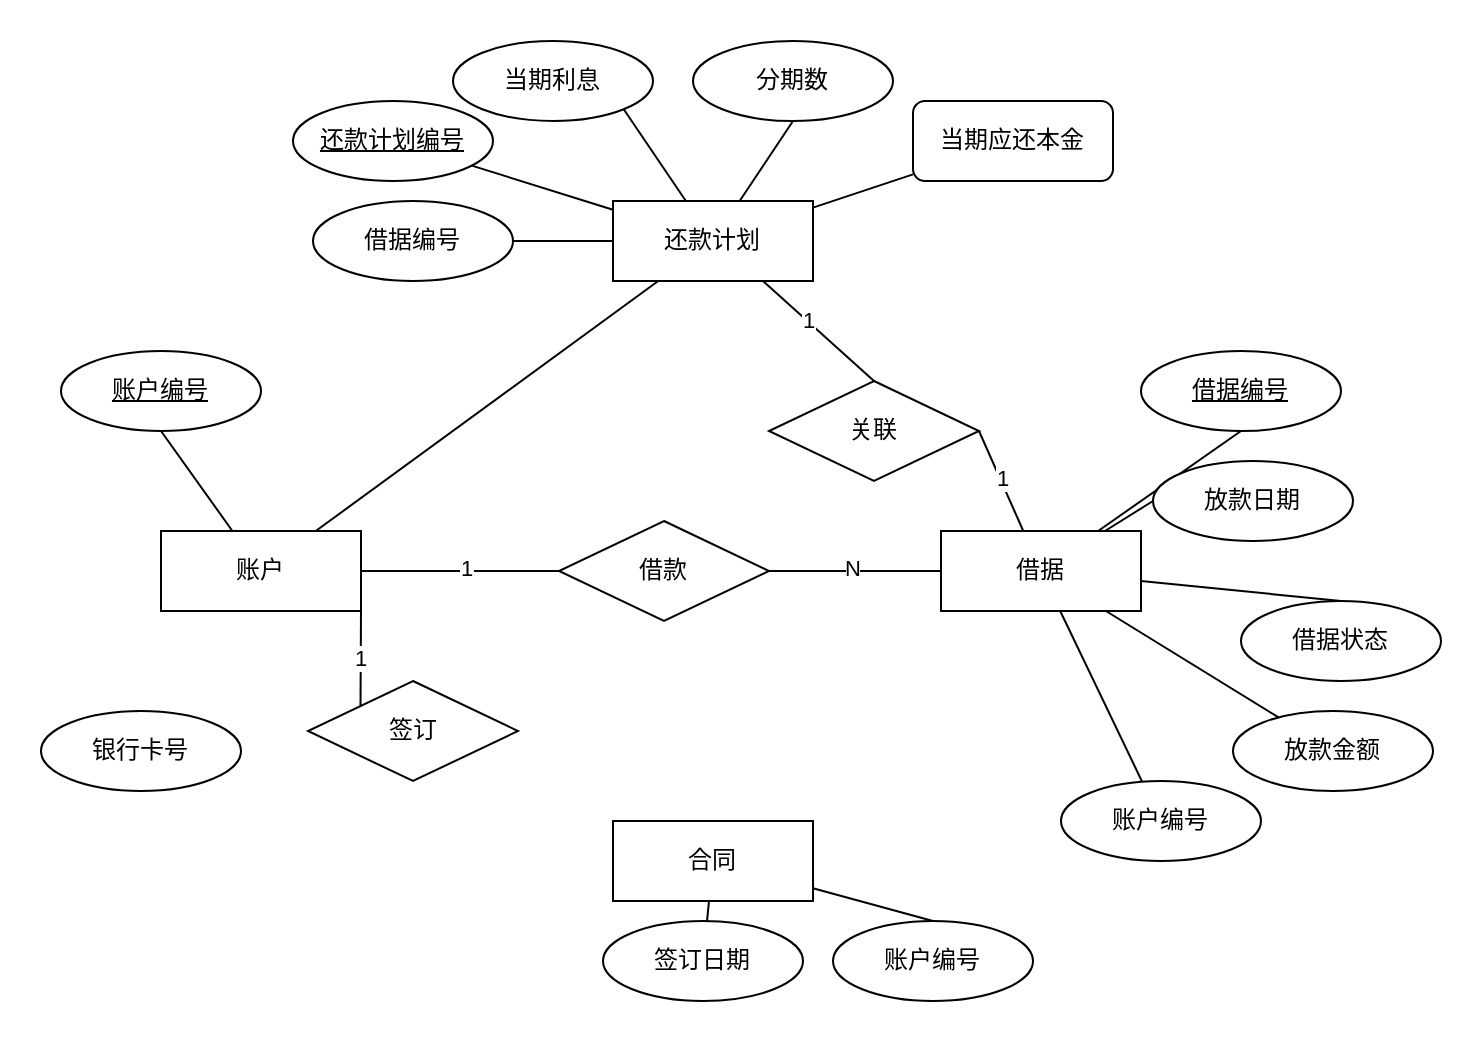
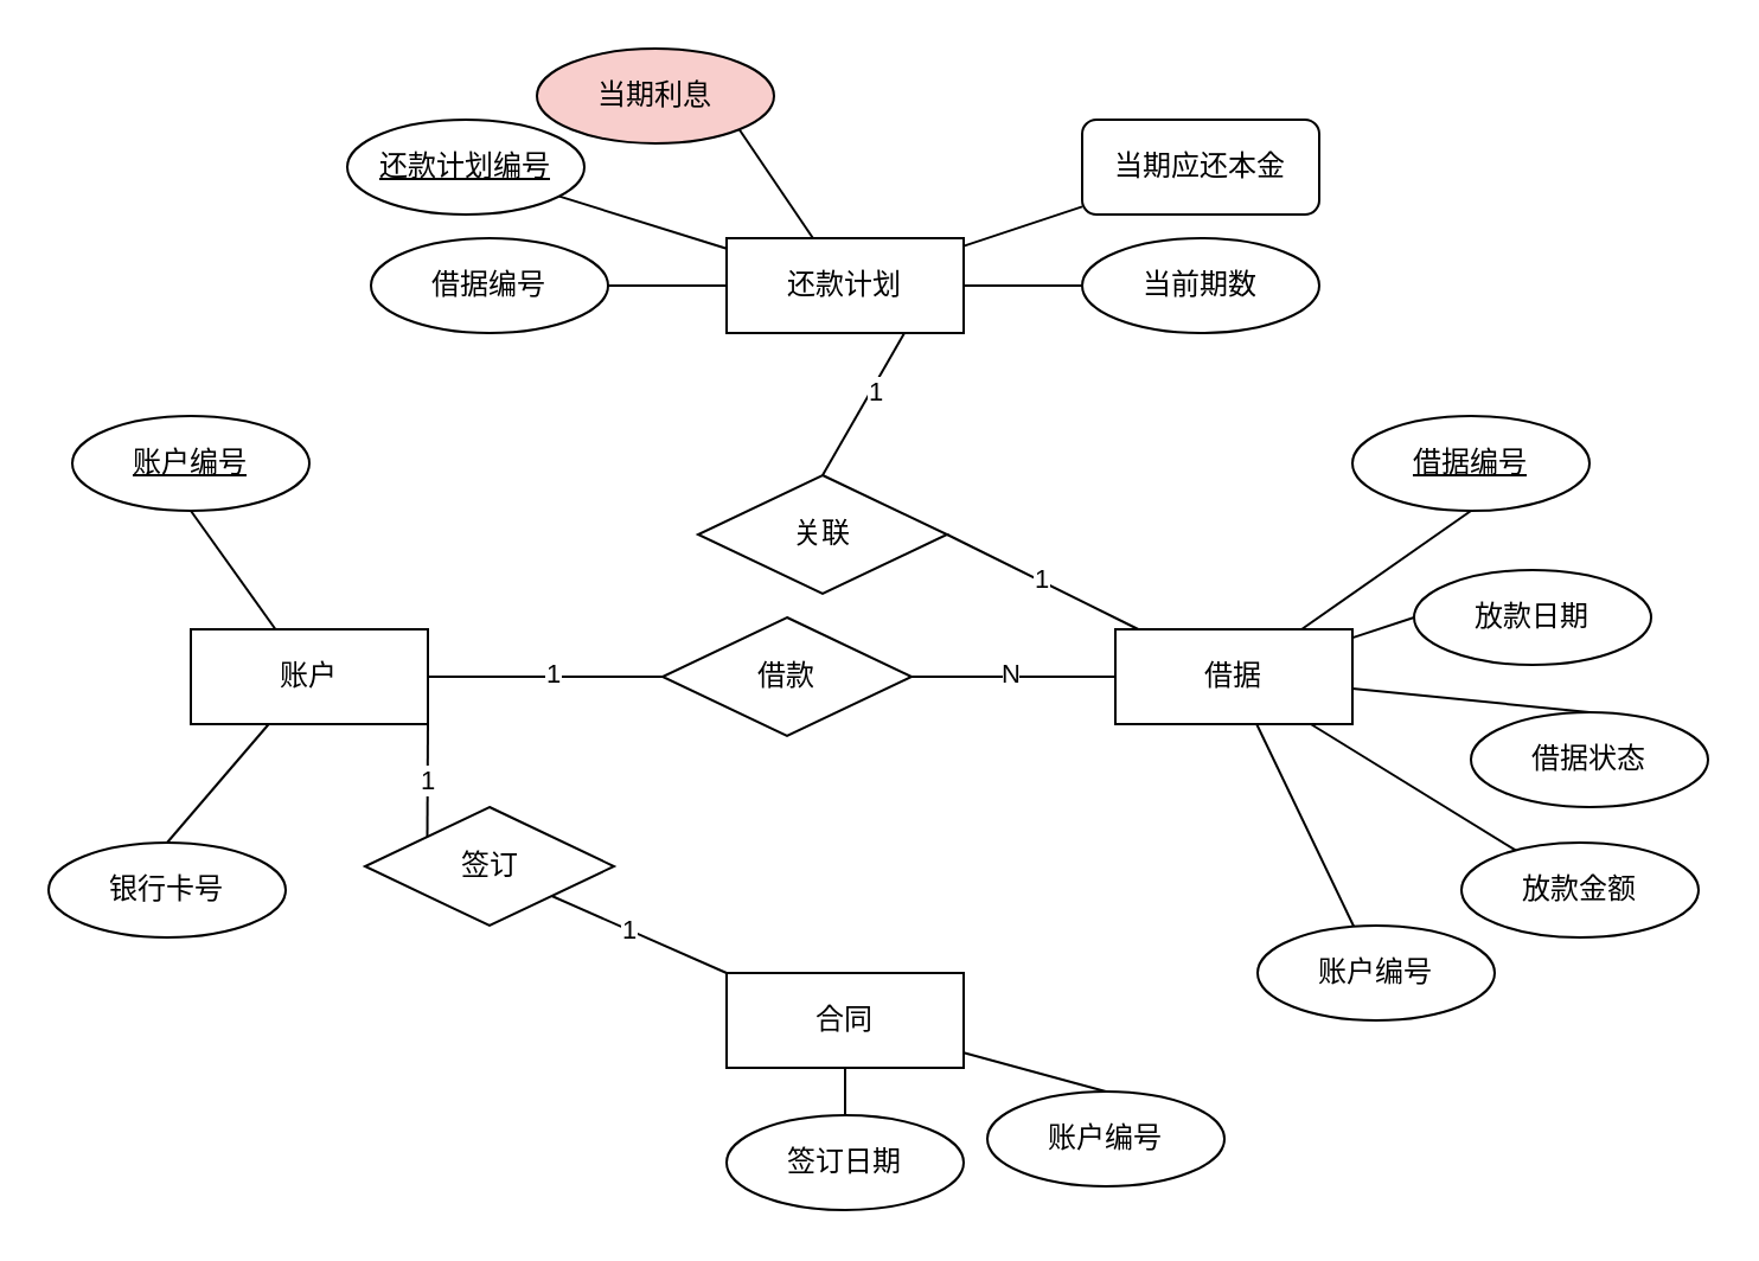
  <mxCell id="0" />
  <mxCell id="1" parent="0" />
  <mxCell id="2" style="rounded=0;orthogonalLoop=1;jettySize=auto;html=1;entryX=0.5;entryY=1;entryDx=0;entryDy=0;endArrow=none;endFill=0;" edge="1" parent="1" source="6" target="22"><mxGeometry relative="1" as="geometry" /></mxCell>
- <mxCell id="3" style="rounded=0;orthogonalLoop=1;jettySize=auto;html=1;endArrow=none;endFill=0;" edge="1" parent="1" source="6" target="21"><mxGeometry relative="1" as="geometry" /></mxCell>
+ <mxCell id="3" style="rounded=0;orthogonalLoop=1;jettySize=auto;html=1;entryX=0.5;entryY=0;entryDx=0;entryDy=0;endArrow=none;endFill=0;" edge="1" parent="1" source="6" target="23"><mxGeometry relative="1" as="geometry" /></mxCell>
  <mxCell id="4" style="rounded=0;orthogonalLoop=1;jettySize=auto;html=1;entryX=0;entryY=0.5;entryDx=0;entryDy=0;endArrow=none;endFill=0;" edge="1" parent="1" source="6" target="46"><mxGeometry relative="1" as="geometry" /></mxCell>
  <mxCell id="5" value="1" style="edgeLabel;html=1;align=center;verticalAlign=middle;resizable=0;points=[];" vertex="1" connectable="0" parent="4"><mxGeometry x="0.051" y="2" relative="1" as="geometry"><mxPoint as="offset" /></mxGeometry></mxCell>
  <mxCell id="6" value="账户" style="whiteSpace=wrap;html=1;align=center;" vertex="1" parent="1"><mxGeometry x="80" y="265" width="100" height="40" as="geometry" /></mxCell>
  <mxCell id="7" style="rounded=0;orthogonalLoop=1;jettySize=auto;html=1;entryX=0.5;entryY=1;entryDx=0;entryDy=0;endArrow=none;endFill=0;" edge="1" parent="1" source="14" target="29"><mxGeometry relative="1" as="geometry" /></mxCell>
  <mxCell id="8" style="rounded=0;orthogonalLoop=1;jettySize=auto;html=1;entryX=0;entryY=0.5;entryDx=0;entryDy=0;endArrow=none;endFill=0;" edge="1" parent="1" source="14" target="30"><mxGeometry relative="1" as="geometry"><mxPoint x="650" y="265" as="targetPoint" /></mxGeometry></mxCell>
  <mxCell id="9" style="rounded=0;orthogonalLoop=1;jettySize=auto;html=1;entryX=0.5;entryY=0;entryDx=0;entryDy=0;endArrow=none;endFill=0;" edge="1" parent="1" source="14" target="31"><mxGeometry relative="1" as="geometry" /></mxCell>
  <mxCell id="10" style="rounded=0;orthogonalLoop=1;jettySize=auto;html=1;endArrow=none;endFill=0;" edge="1" parent="1" source="14" target="32"><mxGeometry relative="1" as="geometry" /></mxCell>
  <mxCell id="11" style="rounded=0;orthogonalLoop=1;jettySize=auto;html=1;endArrow=none;endFill=0;" edge="1" parent="1" source="14" target="33"><mxGeometry relative="1" as="geometry" /></mxCell>
  <mxCell id="12" style="rounded=0;orthogonalLoop=1;jettySize=auto;html=1;entryX=1;entryY=0.5;entryDx=0;entryDy=0;endArrow=none;endFill=0;" edge="1" parent="1" source="14" target="49"><mxGeometry relative="1" as="geometry" /></mxCell>
  <mxCell id="13" value="1" style="edgeLabel;html=1;align=center;verticalAlign=middle;resizable=0;points=[];" vertex="1" connectable="0" parent="12"><mxGeometry x="0.017" y="-1" relative="1" as="geometry"><mxPoint as="offset" /></mxGeometry></mxCell>
  <mxCell id="14" value="借据" style="whiteSpace=wrap;html=1;align=center;" vertex="1" parent="1"><mxGeometry x="470" y="265" width="100" height="40" as="geometry" /></mxCell>
  <mxCell id="15" style="rounded=0;orthogonalLoop=1;jettySize=auto;html=1;endArrow=none;endFill=0;" edge="1" parent="1" source="21" target="24"><mxGeometry relative="1" as="geometry" /></mxCell>
- <mxCell id="16" style="rounded=0;orthogonalLoop=1;jettySize=auto;html=1;entryX=0.5;entryY=1;entryDx=0;entryDy=0;endArrow=none;endFill=0;" edge="1" parent="1" source="21" target="25"><mxGeometry relative="1" as="geometry" /></mxCell>
  <mxCell id="17" style="rounded=0;orthogonalLoop=1;jettySize=auto;html=1;endArrow=none;endFill=0;" edge="1" parent="1" source="21" target="27"><mxGeometry relative="1" as="geometry" /></mxCell>
+ <mxCell id="18" style="rounded=0;orthogonalLoop=1;jettySize=auto;html=1;entryX=0;entryY=0.5;entryDx=0;entryDy=0;endArrow=none;endFill=0;" edge="1" parent="1" source="21" target="26"><mxGeometry relative="1" as="geometry" /></mxCell>
  <mxCell id="19" style="rounded=0;orthogonalLoop=1;jettySize=auto;html=1;entryX=1;entryY=1;entryDx=0;entryDy=0;endArrow=none;endFill=0;" edge="1" parent="1" source="21" target="28"><mxGeometry relative="1" as="geometry" /></mxCell>
  <mxCell id="20" style="rounded=0;orthogonalLoop=1;jettySize=auto;html=1;entryX=1;entryY=0.5;entryDx=0;entryDy=0;endArrow=none;endFill=0;" edge="1" parent="1" source="21" target="50"><mxGeometry relative="1" as="geometry" /></mxCell>
  <mxCell id="21" value="还款计划" style="whiteSpace=wrap;html=1;align=center;" vertex="1" parent="1"><mxGeometry x="306" y="100" width="100" height="40" as="geometry" /></mxCell>
  <mxCell id="22" value="账户编号" style="ellipse;whiteSpace=wrap;html=1;align=center;fontStyle=4;" vertex="1" parent="1"><mxGeometry x="30" y="175" width="100" height="40" as="geometry" /></mxCell>
  <mxCell id="23" value="银行卡号" style="ellipse;whiteSpace=wrap;html=1;align=center;" vertex="1" parent="1"><mxGeometry x="20" y="355" width="100" height="40" as="geometry" /></mxCell>
  <mxCell id="24" value="还款计划编号" style="ellipse;whiteSpace=wrap;html=1;align=center;fontStyle=4;" vertex="1" parent="1"><mxGeometry x="146" y="50" width="100" height="40" as="geometry" /></mxCell>
- <mxCell id="25" value="分期数" style="ellipse;whiteSpace=wrap;html=1;align=center;" vertex="1" parent="1"><mxGeometry x="346" y="20" width="100" height="40" as="geometry" /></mxCell>
+ <mxCell id="26" value="当前期数" style="ellipse;whiteSpace=wrap;html=1;align=center;" vertex="1" parent="1"><mxGeometry x="456" y="100" width="100" height="40" as="geometry" /></mxCell>
  <mxCell id="27" value="当期应还本金" style="whiteSpace=wrap;html=1;align=center;rounded=1;" vertex="1" parent="1"><mxGeometry x="456" y="50" width="100" height="40" as="geometry" /></mxCell>
- <mxCell id="28" value="当期利息" style="ellipse;whiteSpace=wrap;html=1;align=center;" vertex="1" parent="1"><mxGeometry x="226" y="20" width="100" height="40" as="geometry" /></mxCell>
+ <mxCell id="28" value="当期利息" style="ellipse;whiteSpace=wrap;html=1;align=center;fillColor=#f8cecc;" vertex="1" parent="1"><mxGeometry x="226" y="20" width="100" height="40" as="geometry" /></mxCell>
  <mxCell id="29" value="借据编号" style="ellipse;whiteSpace=wrap;html=1;align=center;fontStyle=4;" vertex="1" parent="1"><mxGeometry x="570" y="175" width="100" height="40" as="geometry" /></mxCell>
- <mxCell id="30" value="放款日期" style="ellipse;whiteSpace=wrap;html=1;align=center;" vertex="1" parent="1"><mxGeometry x="576" y="230" width="100" height="40" as="geometry" /></mxCell>
+ <mxCell id="30" value="放款日期" style="ellipse;whiteSpace=wrap;html=1;align=center;" vertex="1" parent="1"><mxGeometry x="596" y="240" width="100" height="40" as="geometry" /></mxCell>
  <mxCell id="31" value="借据状态" style="ellipse;whiteSpace=wrap;html=1;align=center;" vertex="1" parent="1"><mxGeometry x="620" y="300" width="100" height="40" as="geometry" /></mxCell>
  <mxCell id="32" value="放款金额" style="ellipse;whiteSpace=wrap;html=1;align=center;" vertex="1" parent="1"><mxGeometry x="616" y="355" width="100" height="40" as="geometry" /></mxCell>
  <mxCell id="33" value="账户编号" style="ellipse;whiteSpace=wrap;html=1;align=center;" vertex="1" parent="1"><mxGeometry x="530" y="390" width="100" height="40" as="geometry" /></mxCell>
  <mxCell id="34" value="" style="rounded=0;orthogonalLoop=1;jettySize=auto;html=1;endArrow=none;endFill=0;" edge="1" parent="1" source="38" target="40"><mxGeometry relative="1" as="geometry" /></mxCell>
  <mxCell id="35" style="rounded=0;orthogonalLoop=1;jettySize=auto;html=1;entryX=0.5;entryY=0;entryDx=0;entryDy=0;endArrow=none;endFill=0;" edge="1" parent="1" source="38" target="39"><mxGeometry relative="1" as="geometry" /></mxCell>
+ <mxCell id="36" value="" style="rounded=0;orthogonalLoop=1;jettySize=auto;html=1;endArrow=none;endFill=0;exitX=0;exitY=0;exitDx=0;exitDy=0;entryX=1;entryY=1;entryDx=0;entryDy=0;" edge="1" parent="1" source="38" target="43"><mxGeometry relative="1" as="geometry" /></mxCell>
+ <mxCell id="37" value="1" style="edgeLabel;html=1;align=center;verticalAlign=middle;resizable=0;points=[];" vertex="1" connectable="0" parent="36"><mxGeometry x="0.113" relative="1" as="geometry"><mxPoint as="offset" /></mxGeometry></mxCell>
  <mxCell id="38" value="合同" style="whiteSpace=wrap;html=1;align=center;" vertex="1" parent="1"><mxGeometry x="306" y="410" width="100" height="40" as="geometry" /></mxCell>
  <mxCell id="39" value="账户编号" style="ellipse;whiteSpace=wrap;html=1;align=center;" vertex="1" parent="1"><mxGeometry x="416" y="460" width="100" height="40" as="geometry" /></mxCell>
- <mxCell id="40" value="签订日期" style="ellipse;whiteSpace=wrap;html=1;align=center;" vertex="1" parent="1"><mxGeometry x="301" y="460" width="100" height="40" as="geometry" /></mxCell>
+ <mxCell id="40" value="签订日期" style="ellipse;whiteSpace=wrap;html=1;align=center;" vertex="1" parent="1"><mxGeometry x="306" y="470" width="100" height="40" as="geometry" /></mxCell>
  <mxCell id="41" style="rounded=0;orthogonalLoop=1;jettySize=auto;html=1;entryX=1;entryY=1;entryDx=0;entryDy=0;endArrow=none;endFill=0;exitX=0;exitY=0;exitDx=0;exitDy=0;" edge="1" parent="1" source="43" target="6"><mxGeometry relative="1" as="geometry" /></mxCell>
  <mxCell id="42" value="1" style="edgeLabel;html=1;align=center;verticalAlign=middle;resizable=0;points=[];" vertex="1" connectable="0" parent="41"><mxGeometry x="-0.009" relative="1" as="geometry"><mxPoint as="offset" /></mxGeometry></mxCell>
  <mxCell id="43" value="签订" style="shape=rhombus;perimeter=rhombusPerimeter;whiteSpace=wrap;html=1;align=center;" vertex="1" parent="1"><mxGeometry x="153.5" y="340" width="105" height="50" as="geometry" /></mxCell>
  <mxCell id="44" style="rounded=0;orthogonalLoop=1;jettySize=auto;html=1;entryX=0;entryY=0.5;entryDx=0;entryDy=0;endArrow=none;endFill=0;" edge="1" parent="1" source="46" target="14"><mxGeometry relative="1" as="geometry" /></mxCell>
  <mxCell id="45" value="N" style="edgeLabel;html=1;align=center;verticalAlign=middle;resizable=0;points=[];" vertex="1" connectable="0" parent="44"><mxGeometry x="-0.046" y="2" relative="1" as="geometry"><mxPoint as="offset" /></mxGeometry></mxCell>
  <mxCell id="46" value="借款" style="shape=rhombus;perimeter=rhombusPerimeter;whiteSpace=wrap;html=1;align=center;" vertex="1" parent="1"><mxGeometry x="279" y="260" width="105" height="50" as="geometry" /></mxCell>
  <mxCell id="47" style="rounded=0;orthogonalLoop=1;jettySize=auto;html=1;endArrow=none;endFill=0;exitX=0.5;exitY=0;exitDx=0;exitDy=0;entryX=0.75;entryY=1;entryDx=0;entryDy=0;" edge="1" parent="1" source="49" target="21"><mxGeometry relative="1" as="geometry" /></mxCell>
  <mxCell id="48" value="1" style="edgeLabel;html=1;align=center;verticalAlign=middle;resizable=0;points=[];" vertex="1" connectable="0" parent="47"><mxGeometry x="0.214" y="-1" relative="1" as="geometry"><mxPoint as="offset" /></mxGeometry></mxCell>
- <mxCell id="49" value="关联" style="shape=rhombus;perimeter=rhombusPerimeter;whiteSpace=wrap;html=1;align=center;" vertex="1" parent="1"><mxGeometry x="384" y="190" width="105" height="50" as="geometry" /></mxCell>
+ <mxCell id="49" value="关联" style="shape=rhombus;perimeter=rhombusPerimeter;whiteSpace=wrap;html=1;align=center;" vertex="1" parent="1"><mxGeometry x="294" y="200" width="105" height="50" as="geometry" /></mxCell>
  <mxCell id="50" value="借据编号" style="ellipse;whiteSpace=wrap;html=1;align=center;" vertex="1" parent="1"><mxGeometry x="156" y="100" width="100" height="40" as="geometry" /></mxCell>
